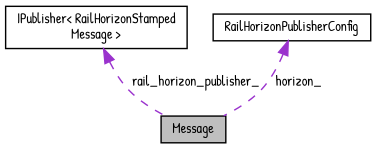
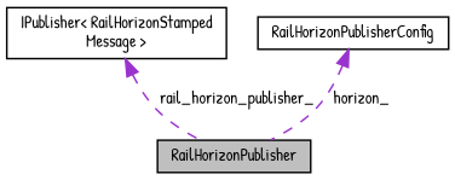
  digraph {
    fontname="Patrick Hand"
    node [color=black fillcolor=white fontname="Patrick Hand" fontsize=10 shape=record style=filled]
    edge [color=darkorchid3 dir=back fontname="Patrick Hand" fontsize=10 labelfontname=Helvetica labelfontsize=10 style=dashed]
-   n1 [fillcolor=grey75 fontcolor=black height=0.2 label=Message width=0.4]
+   n1 [fillcolor=grey75 fontcolor=black height=0.2 label=RailHorizonPublisher width=0.4]
    n2 [height=0.2 label="IPublisher\< RailHorizonStamped\lMessage \>" width=0.4]
    n3 [height=0.2 label=RailHorizonPublisherConfig width=0.4]
    n2 -> n1 [label=" rail_horizon_publisher_"]
    n3 -> n1 [label=" horizon_"]
  }
